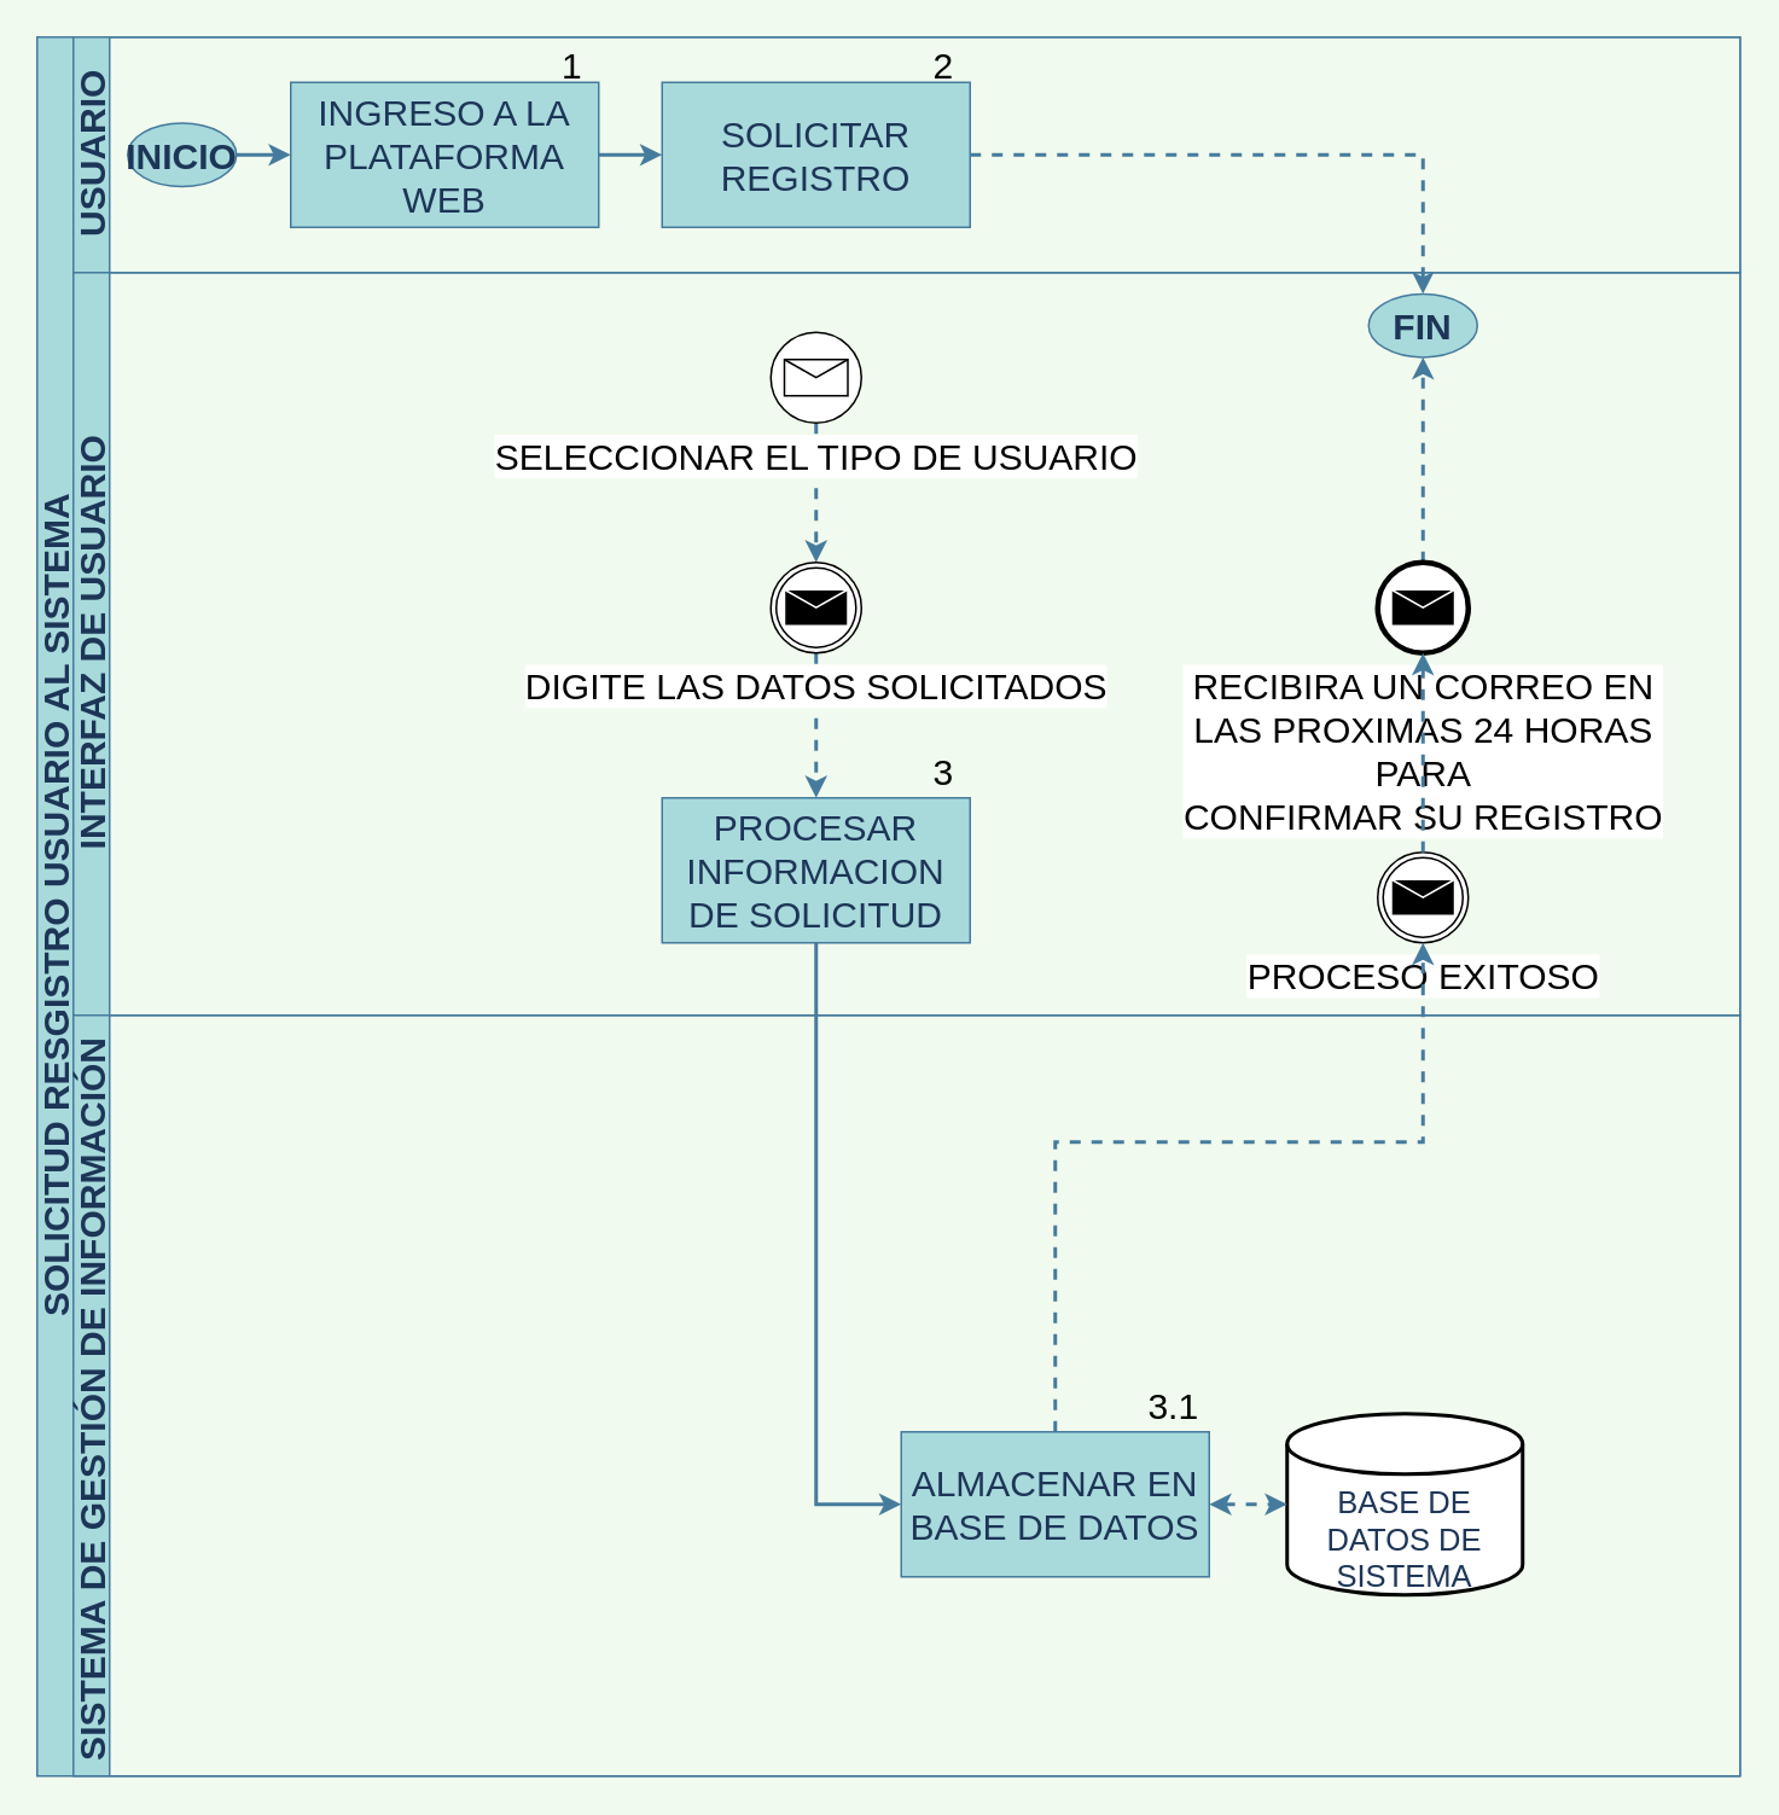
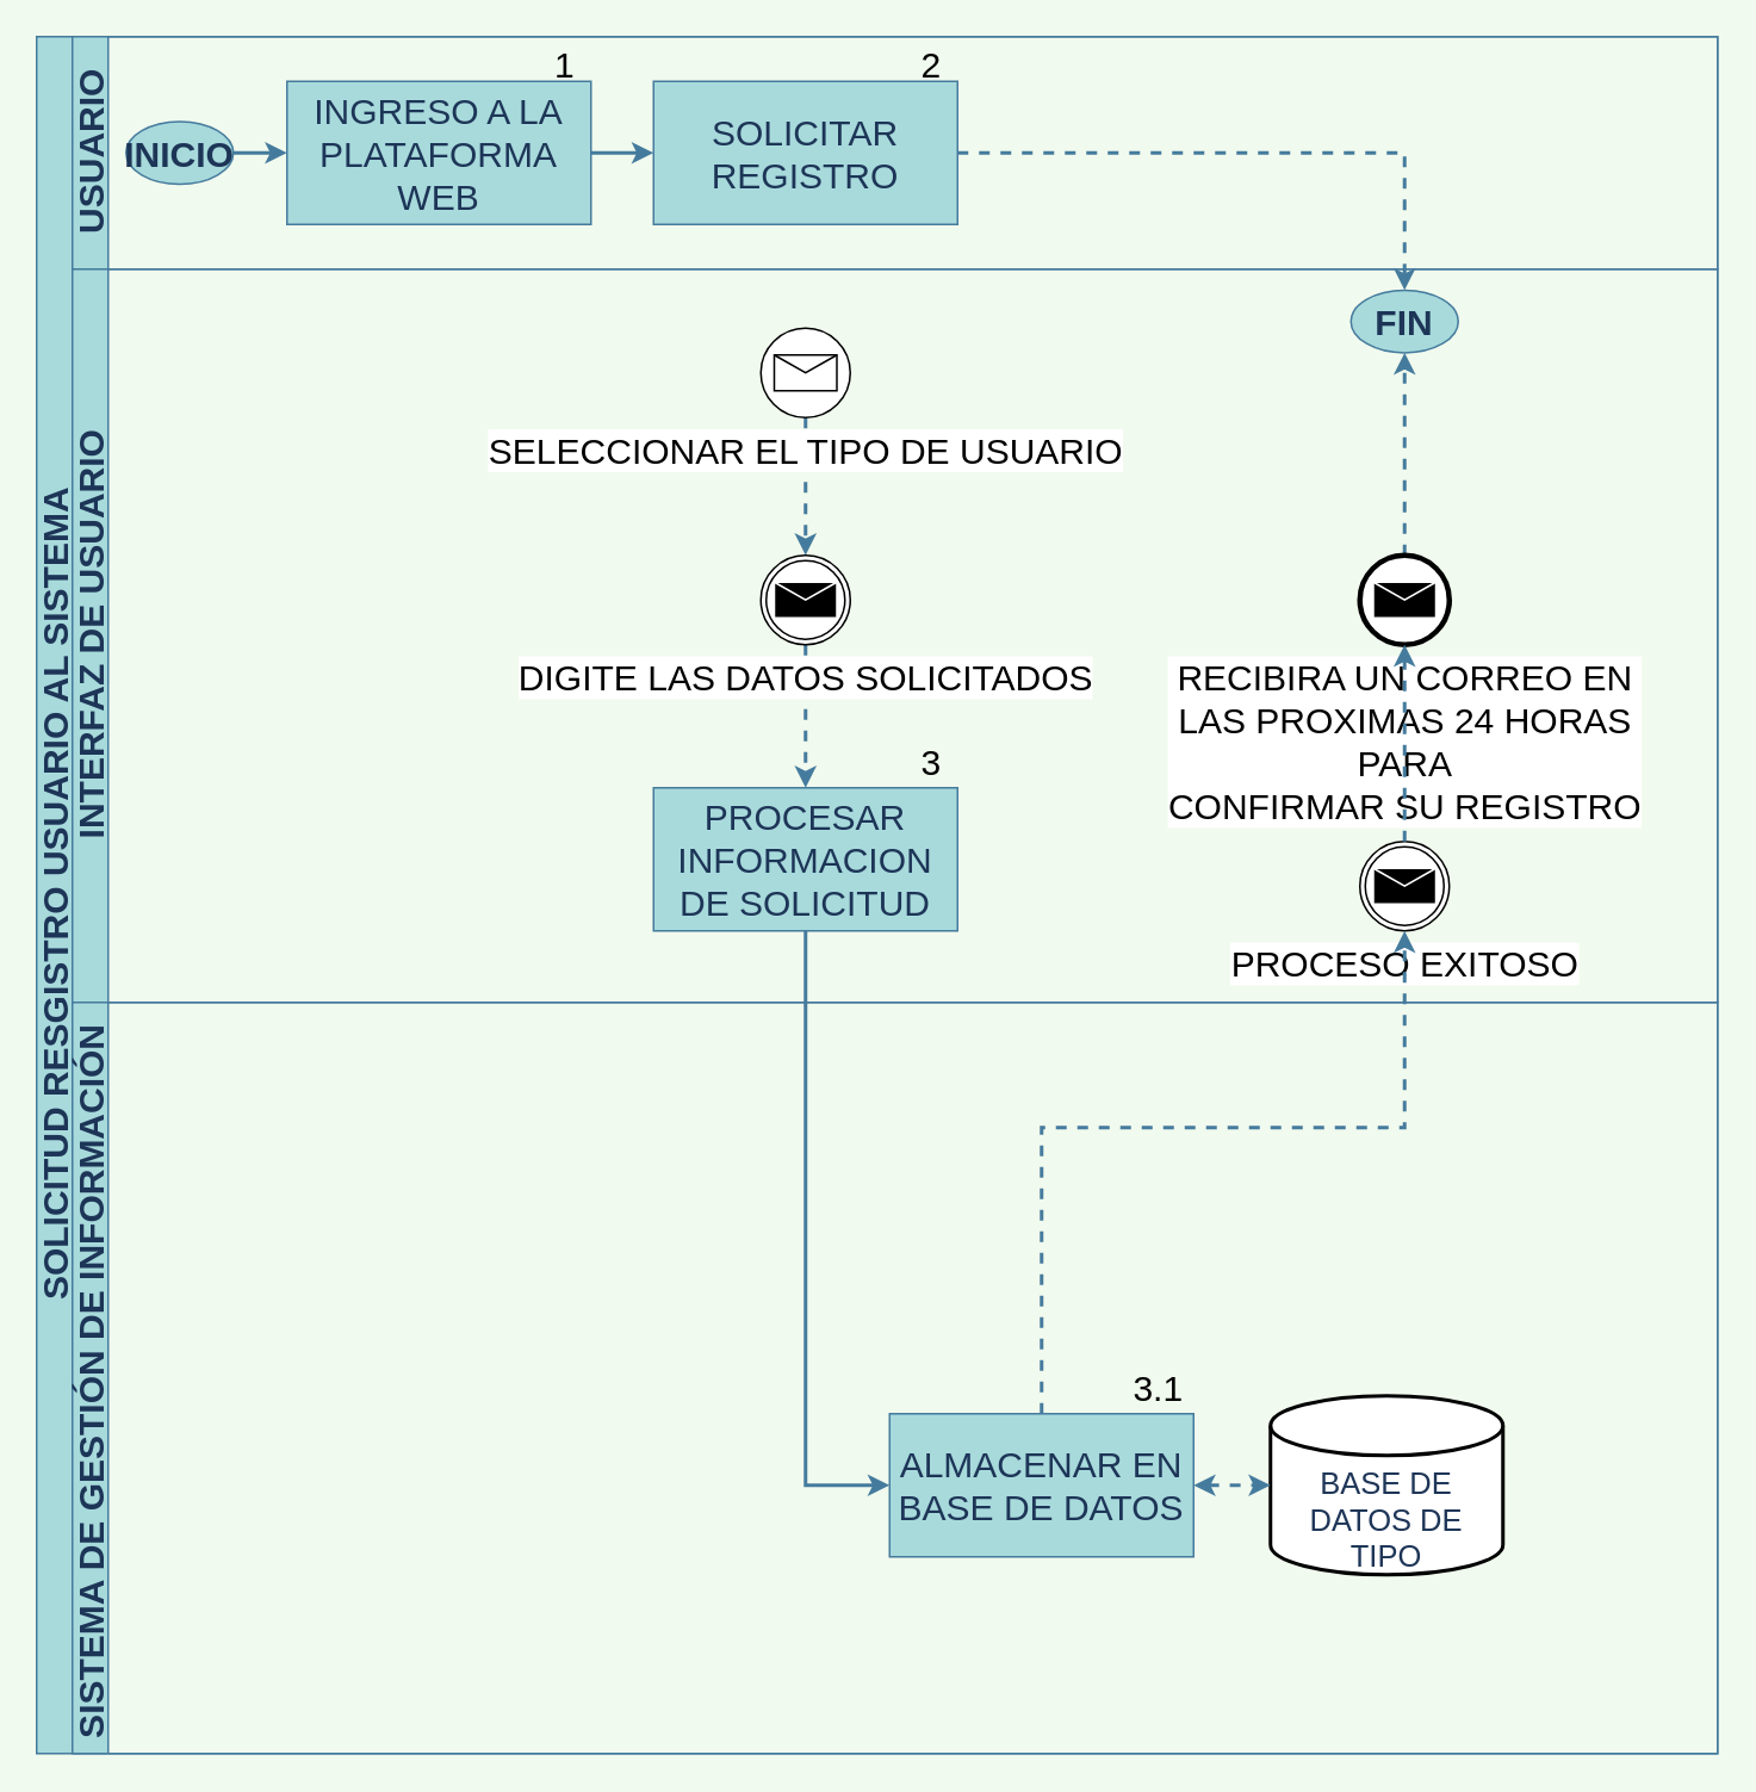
  <mxCell id="0" />
  <mxCell id="1" parent="0" />
  <mxCell id="2" value="&lt;font style=&quot;vertical-align: inherit; font-size: 20px;&quot;&gt;&lt;font style=&quot;vertical-align: inherit; font-size: 20px;&quot;&gt;&lt;font style=&quot;vertical-align: inherit; font-size: 20px;&quot;&gt;&lt;font style=&quot;vertical-align: inherit; font-size: 20px;&quot;&gt;&lt;b style=&quot;font-size: 20px;&quot;&gt;&lt;font style=&quot;vertical-align: inherit; font-size: 20px;&quot;&gt;&lt;font style=&quot;vertical-align: inherit; font-size: 20px;&quot;&gt;&lt;font style=&quot;vertical-align: inherit; font-size: 20px;&quot;&gt;&lt;font style=&quot;vertical-align: inherit; font-size: 20px;&quot;&gt;&lt;font style=&quot;vertical-align: inherit; font-size: 20px;&quot;&gt;&lt;font style=&quot;vertical-align: inherit; font-size: 20px;&quot;&gt;&lt;font style=&quot;vertical-align: inherit; font-size: 20px;&quot;&gt;&lt;font style=&quot;vertical-align: inherit; font-size: 20px;&quot;&gt;&lt;font style=&quot;vertical-align: inherit; font-size: 20px;&quot;&gt;&lt;font style=&quot;vertical-align: inherit; font-size: 20px;&quot;&gt;&lt;font style=&quot;vertical-align: inherit; font-size: 20px;&quot;&gt;&lt;font style=&quot;vertical-align: inherit; font-size: 20px;&quot;&gt;SOLICITUD RESGISTRO USUARIO AL SISTEMA&lt;br style=&quot;font-size: 20px;&quot;&gt;&lt;/font&gt;&lt;/font&gt;&lt;/font&gt;&lt;/font&gt;&lt;/font&gt;&lt;/font&gt;&lt;/font&gt;&lt;/font&gt;&lt;/font&gt;&lt;/font&gt;&lt;/font&gt;&lt;/font&gt;&lt;/b&gt;&lt;/font&gt;&lt;/font&gt;&lt;/font&gt;&lt;/font&gt;" style="swimlane;html=1;childLayout=stackLayout;resizeParent=1;resizeParentMax=0;horizontal=0;startSize=20;horizontalStack=0;fillColor=#A8DADC;strokeColor=#457B9D;fontColor=#1D3557;rounded=0;fontSize=20;fontStyle=0;movable=1;resizable=1;rotatable=1;deletable=1;editable=1;connectable=1;" parent="1" vertex="1"><mxGeometry x="20" y="20" width="940" height="960" as="geometry" /></mxCell>
  <mxCell id="3" value="&lt;font style=&quot;vertical-align: inherit; font-size: 20px;&quot;&gt;&lt;font style=&quot;vertical-align: inherit; font-size: 20px;&quot;&gt;USUARIO&lt;/font&gt;&lt;/font&gt;" style="swimlane;html=1;startSize=20;horizontal=0;fillColor=#A8DADC;strokeColor=#457B9D;fontColor=#1D3557;rounded=0;fontSize=20;movable=1;resizable=1;rotatable=1;deletable=1;editable=1;connectable=1;" parent="2" vertex="1"><mxGeometry x="20" width="920" height="130" as="geometry" /></mxCell>
  <mxCell id="4" style="edgeStyle=orthogonalEdgeStyle;rounded=0;orthogonalLoop=1;jettySize=auto;html=1;exitX=1;exitY=0.5;exitDx=0;exitDy=0;entryX=0;entryY=0.5;entryDx=0;entryDy=0;fontSize=20;strokeColor=#457B9D;strokeWidth=2;" parent="3" source="5" target="7" edge="1"><mxGeometry relative="1" as="geometry" /></mxCell>
  <mxCell id="5" value="INICIO" style="ellipse;whiteSpace=wrap;html=1;fontSize=20;fontColor=#1D3557;strokeColor=#457B9D;fillColor=#A8DADC;align=center;verticalAlign=middle;fontStyle=1;movable=1;resizable=1;rotatable=1;deletable=1;editable=1;connectable=1;" parent="3" vertex="1"><mxGeometry x="30" y="47.5" width="60" height="35" as="geometry" /></mxCell>
  <mxCell id="6" value="" style="edgeStyle=orthogonalEdgeStyle;rounded=0;orthogonalLoop=1;jettySize=auto;html=1;fontSize=20;strokeColor=#457B9D;strokeWidth=2;" parent="3" source="7" target="8" edge="1"><mxGeometry relative="1" as="geometry" /></mxCell>
  <mxCell id="7" value="INGRESO A LA PLATAFORMA WEB" style="rounded=0;whiteSpace=wrap;html=1;fontSize=20;fontColor=#1D3557;strokeColor=#457B9D;fillColor=#A8DADC;align=center;verticalAlign=middle;movable=1;resizable=1;rotatable=1;deletable=1;editable=1;connectable=1;" parent="3" vertex="1"><mxGeometry x="120" y="25" width="170" height="80" as="geometry" /></mxCell>
  <mxCell id="8" value="SOLICITAR REGISTRO" style="whiteSpace=wrap;html=1;rounded=0;fontSize=20;fontColor=#1D3557;strokeColor=#457B9D;fillColor=#A8DADC;" parent="3" vertex="1"><mxGeometry x="325" y="25" width="170" height="80" as="geometry" /></mxCell>
  <mxCell id="9" value="2" style="text;html=1;align=center;verticalAlign=middle;resizable=0;points=[];autosize=1;strokeColor=none;fillColor=none;fontSize=20;" parent="3" vertex="1"><mxGeometry x="465" width="30" height="30" as="geometry" /></mxCell>
  <mxCell id="10" value="1" style="text;html=1;align=center;verticalAlign=middle;resizable=0;points=[];autosize=1;strokeColor=none;fillColor=none;fontSize=20;" parent="3" vertex="1"><mxGeometry x="260" width="30" height="30" as="geometry" /></mxCell>
  <mxCell id="11" style="edgeStyle=orthogonalEdgeStyle;rounded=0;orthogonalLoop=1;jettySize=auto;html=1;startArrow=none;startFill=0;dashed=1;fontSize=20;strokeColor=#457B9D;strokeWidth=2;" parent="2" source="8" target="23" edge="1"><mxGeometry relative="1" as="geometry" /></mxCell>
  <mxCell id="12" style="edgeStyle=orthogonalEdgeStyle;rounded=0;jumpSize=3;orthogonalLoop=1;jettySize=auto;html=1;dashed=0;fontColor=#1D3557;startArrow=none;startFill=0;strokeColor=#457B9D;strokeWidth=2;fontSize=20;exitX=0.5;exitY=1;exitDx=0;exitDy=0;entryX=0;entryY=0.5;entryDx=0;entryDy=0;" parent="2" source="16" target="28" edge="1"><mxGeometry relative="1" as="geometry"><mxPoint x="477" y="763" as="targetPoint" /><Array as="points"><mxPoint x="430" y="810" /></Array></mxGeometry></mxCell>
  <mxCell id="13" value="&lt;font style=&quot;vertical-align: inherit; font-size: 20px;&quot;&gt;&lt;font style=&quot;vertical-align: inherit; font-size: 20px;&quot;&gt;&lt;font style=&quot;vertical-align: inherit; font-size: 20px;&quot;&gt;&lt;font style=&quot;vertical-align: inherit; font-size: 20px;&quot;&gt;INTERFAZ DE USUARIO&lt;/font&gt;&lt;/font&gt;&lt;/font&gt;&lt;/font&gt;" style="swimlane;html=1;startSize=20;horizontal=0;fillColor=#A8DADC;strokeColor=#457B9D;fontColor=#1D3557;rounded=0;fontSize=20;movable=1;resizable=1;rotatable=1;deletable=1;editable=1;connectable=1;" parent="2" vertex="1"><mxGeometry x="20" y="130" width="920" height="410" as="geometry" /></mxCell>
  <mxCell id="14" style="edgeStyle=orthogonalEdgeStyle;rounded=0;orthogonalLoop=1;jettySize=auto;html=1;entryX=0.5;entryY=0;entryDx=0;entryDy=0;entryPerimeter=0;dashed=1;startArrow=none;startFill=0;fontSize=20;strokeColor=#457B9D;strokeWidth=2;" parent="13" source="15" target="18" edge="1"><mxGeometry relative="1" as="geometry" /></mxCell>
  <mxCell id="15" value="SELECCIONAR EL TIPO DE USUARIO" style="points=[[0.145,0.145,0],[0.5,0,0],[0.855,0.145,0],[1,0.5,0],[0.855,0.855,0],[0.5,1,0],[0.145,0.855,0],[0,0.5,0]];shape=mxgraph.bpmn.event;html=1;verticalLabelPosition=bottom;labelBackgroundColor=#ffffff;verticalAlign=top;align=center;perimeter=ellipsePerimeter;outlineConnect=0;aspect=fixed;outline=standard;symbol=message;fontSize=20;" parent="13" vertex="1"><mxGeometry x="385" y="33" width="50" height="50" as="geometry" /></mxCell>
  <mxCell id="16" value="PROCESAR INFORMACION DE SOLICITUD" style="rounded=0;whiteSpace=wrap;html=1;fontSize=20;fontColor=#1D3557;strokeColor=#457B9D;fillColor=#A8DADC;align=center;verticalAlign=middle;movable=1;resizable=1;rotatable=1;deletable=1;editable=1;connectable=1;" parent="13" vertex="1"><mxGeometry x="325" y="290" width="170" height="80" as="geometry" /></mxCell>
  <mxCell id="17" style="edgeStyle=orthogonalEdgeStyle;rounded=0;orthogonalLoop=1;jettySize=auto;html=1;entryX=0.5;entryY=0;entryDx=0;entryDy=0;dashed=1;startArrow=none;startFill=0;fontSize=20;strokeColor=#457B9D;strokeWidth=2;" parent="13" source="18" target="16" edge="1"><mxGeometry relative="1" as="geometry" /></mxCell>
  <mxCell id="18" value="DIGITE LAS DATOS SOLICITADOS" style="points=[[0.145,0.145,0],[0.5,0,0],[0.855,0.145,0],[1,0.5,0],[0.855,0.855,0],[0.5,1,0],[0.145,0.855,0],[0,0.5,0]];shape=mxgraph.bpmn.event;html=1;verticalLabelPosition=bottom;labelBackgroundColor=#ffffff;verticalAlign=top;align=center;perimeter=ellipsePerimeter;outlineConnect=0;aspect=fixed;outline=throwing;symbol=message;fontSize=20;" parent="13" vertex="1"><mxGeometry x="385" y="160" width="50" height="50" as="geometry" /></mxCell>
  <mxCell id="19" style="edgeStyle=orthogonalEdgeStyle;rounded=0;orthogonalLoop=1;jettySize=auto;html=1;entryX=0.5;entryY=1;entryDx=0;entryDy=0;dashed=1;startArrow=none;startFill=0;endArrow=classic;endFill=1;fontSize=20;strokeColor=#457B9D;strokeWidth=2;" parent="13" source="20" target="23" edge="1"><mxGeometry relative="1" as="geometry"><Array as="points"><mxPoint x="745" y="54" /><mxPoint x="745" y="54" /></Array></mxGeometry></mxCell>
  <mxCell id="20" value="RECIBIRA UN CORREO EN &lt;br style=&quot;font-size: 20px;&quot;&gt;LAS PROXIMAS 24 HORAS &lt;br style=&quot;font-size: 20px;&quot;&gt;PARA &lt;br style=&quot;font-size: 20px;&quot;&gt;CONFIRMAR SU REGISTRO" style="points=[[0.145,0.145,0],[0.5,0,0],[0.855,0.145,0],[1,0.5,0],[0.855,0.855,0],[0.5,1,0],[0.145,0.855,0],[0,0.5,0]];shape=mxgraph.bpmn.event;html=1;verticalLabelPosition=bottom;labelBackgroundColor=#ffffff;verticalAlign=top;align=center;perimeter=ellipsePerimeter;outlineConnect=0;aspect=fixed;outline=end;symbol=message;fontSize=20;" parent="13" vertex="1"><mxGeometry x="720" y="160" width="50" height="50" as="geometry" /></mxCell>
  <mxCell id="21" value="PROCESO EXITOSO" style="points=[[0.145,0.145,0],[0.5,0,0],[0.855,0.145,0],[1,0.5,0],[0.855,0.855,0],[0.5,1,0],[0.145,0.855,0],[0,0.5,0]];shape=mxgraph.bpmn.event;html=1;verticalLabelPosition=bottom;labelBackgroundColor=#ffffff;verticalAlign=top;align=center;perimeter=ellipsePerimeter;outlineConnect=0;aspect=fixed;outline=throwing;symbol=message;fontSize=20;" parent="13" vertex="1"><mxGeometry x="720" y="320" width="50" height="50" as="geometry" /></mxCell>
  <mxCell id="22" style="edgeStyle=orthogonalEdgeStyle;rounded=0;orthogonalLoop=1;jettySize=auto;html=1;dashed=1;startArrow=none;startFill=0;endArrow=classic;endFill=1;fontSize=20;strokeColor=#457B9D;strokeWidth=2;" parent="13" source="21" target="20" edge="1"><mxGeometry relative="1" as="geometry"><mxPoint x="715" y="194.25" as="targetPoint" /></mxGeometry></mxCell>
  <mxCell id="23" value="FIN" style="ellipse;whiteSpace=wrap;html=1;fontSize=20;fontColor=#1D3557;strokeColor=#457B9D;fillColor=#A8DADC;align=center;verticalAlign=middle;fontStyle=1;movable=1;resizable=1;rotatable=1;deletable=1;editable=1;connectable=1;" parent="13" vertex="1"><mxGeometry x="715" y="11.75" width="60" height="35" as="geometry" /></mxCell>
  <mxCell id="24" value="3" style="text;html=1;align=center;verticalAlign=middle;resizable=0;points=[];autosize=1;strokeColor=none;fillColor=none;fontSize=20;" parent="13" vertex="1"><mxGeometry x="465" y="260" width="30" height="30" as="geometry" /></mxCell>
  <mxCell id="25" value="&lt;font style=&quot;vertical-align: inherit; font-size: 20px;&quot;&gt;&lt;font style=&quot;vertical-align: inherit; font-size: 20px;&quot;&gt;&lt;font style=&quot;vertical-align: inherit; font-size: 20px;&quot;&gt;&lt;font style=&quot;vertical-align: inherit; font-size: 20px;&quot;&gt;&lt;font style=&quot;vertical-align: inherit; font-size: 20px;&quot;&gt;&lt;font style=&quot;vertical-align: inherit; font-size: 20px;&quot;&gt;&lt;font style=&quot;vertical-align: inherit; font-size: 20px;&quot;&gt;&lt;font style=&quot;vertical-align: inherit; font-size: 20px;&quot;&gt;SISTEMA DE GESTIÓN DE INFORMACIÓN&amp;nbsp;&lt;/font&gt;&lt;/font&gt;&lt;/font&gt;&lt;/font&gt;&lt;/font&gt;&lt;/font&gt;&lt;/font&gt;&lt;/font&gt;" style="swimlane;html=1;startSize=20;horizontal=0;fillColor=#A8DADC;strokeColor=#457B9D;fontColor=#1D3557;rounded=0;fontSize=20;fontStyle=1;movable=1;resizable=1;rotatable=1;deletable=1;editable=1;connectable=1;strokeWidth=1;" parent="2" vertex="1"><mxGeometry x="20" y="540" width="920" height="420" as="geometry" /></mxCell>
- <mxCell id="26" value="&lt;span style=&quot;color: rgb(29 , 53 , 87) ; font-size: 17px&quot;&gt;&lt;br style=&quot;font-size: 17px&quot;&gt;&lt;br&gt;BASE DE DATOS DE SISTEMA&lt;/span&gt;" style="strokeWidth=2;html=1;shape=mxgraph.flowchart.database;whiteSpace=wrap;movable=1;resizable=1;rotatable=1;deletable=1;editable=1;connectable=1;fontSize=17;" parent="25" vertex="1"><mxGeometry x="670" y="220" width="130" height="100" as="geometry" /></mxCell>
+ <mxCell id="26" value="&lt;span style=&quot;color: rgb(29 , 53 , 87) ; font-size: 17px&quot;&gt;&lt;br style=&quot;font-size: 17px&quot;&gt;&lt;br&gt;BASE DE DATOS DE TIPO&lt;/span&gt;" style="strokeWidth=2;html=1;shape=mxgraph.flowchart.database;whiteSpace=wrap;movable=1;resizable=1;rotatable=1;deletable=1;editable=1;connectable=1;fontSize=17;" parent="25" vertex="1"><mxGeometry x="670" y="220" width="130" height="100" as="geometry" /></mxCell>
  <mxCell id="27" style="edgeStyle=orthogonalEdgeStyle;rounded=0;orthogonalLoop=1;jettySize=auto;html=1;entryX=0;entryY=0.5;entryDx=0;entryDy=0;entryPerimeter=0;dashed=1;startArrow=classic;startFill=1;fontSize=20;strokeColor=#457B9D;strokeWidth=2;" parent="25" source="28" target="26" edge="1"><mxGeometry relative="1" as="geometry" /></mxCell>
  <mxCell id="28" value="ALMACENAR EN BASE DE DATOS" style="rounded=0;whiteSpace=wrap;html=1;fontSize=20;fontColor=#1D3557;strokeColor=#457B9D;fillColor=#A8DADC;align=center;verticalAlign=middle;movable=1;resizable=1;rotatable=1;deletable=1;editable=1;connectable=1;" parent="25" vertex="1"><mxGeometry x="457" y="230" width="170" height="80" as="geometry" /></mxCell>
  <mxCell id="29" value="3.1" style="text;html=1;align=center;verticalAlign=middle;resizable=0;points=[];autosize=1;strokeColor=none;fillColor=none;fontSize=20;" parent="25" vertex="1"><mxGeometry x="587" y="200" width="40" height="30" as="geometry" /></mxCell>
  <mxCell id="30" style="edgeStyle=orthogonalEdgeStyle;rounded=0;orthogonalLoop=1;jettySize=auto;html=1;dashed=1;startArrow=none;startFill=0;endArrow=classic;endFill=1;fontSize=20;exitX=0.5;exitY=0;exitDx=0;exitDy=0;entryX=0.5;entryY=1;entryDx=0;entryDy=0;entryPerimeter=0;strokeColor=#457B9D;strokeWidth=2;" parent="2" source="28" target="21" edge="1"><mxGeometry relative="1" as="geometry"><mxPoint x="597.0" y="493" as="targetPoint" /><Array as="points"><mxPoint x="562" y="610" /><mxPoint x="765" y="610" /></Array></mxGeometry></mxCell>
